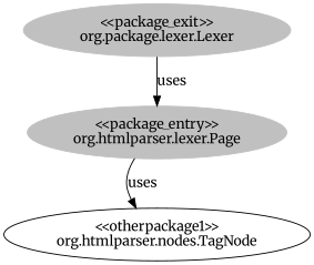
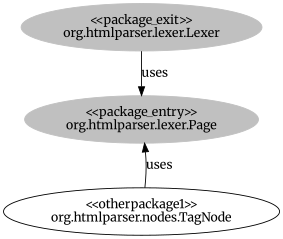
  digraph {
    fontname=Merriweather
    node [color=grey fontname=Merriweather style=filled]
    edge [fontname=Merriweather]
-   n1 [label="<<package_exit>>\norg.package.lexer.Lexer"]
+   n1 [label="<<package_exit>>\norg.htmlparser.lexer.Lexer"]
    n2 [label="<<package_entry>>\norg.htmlparser.lexer.Page"]
    n3 [label="<<otherpackage1>>\norg.htmlparser.nodes.TagNode" color="" style=""]
    n1 -> n2 [label=uses]
-   n2 -> n3 [label=uses]
+   n3 -> n2 [label=uses]
  }
